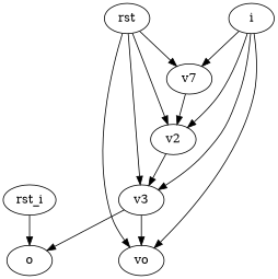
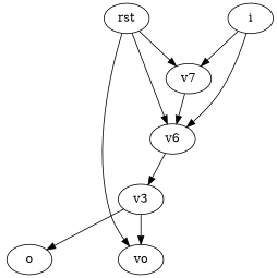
  strict digraph {
    edge [weight=1.0]
-   rst_i
    o
    i
    vo
    n5 [label=v7]
-   v2
+   v2 [label=v6]
    v3
    n8 [label=rst]
-   rst_i -> o [weight=2.0]
-   i -> vo
    i -> n5
    i -> v2
-   i -> v3
    n5 -> v2
    v2 -> v3
    v3 -> o
    v3 -> vo
    n8 -> vo
    n8 -> n5
    n8 -> v2
-   n8 -> v3
  }
